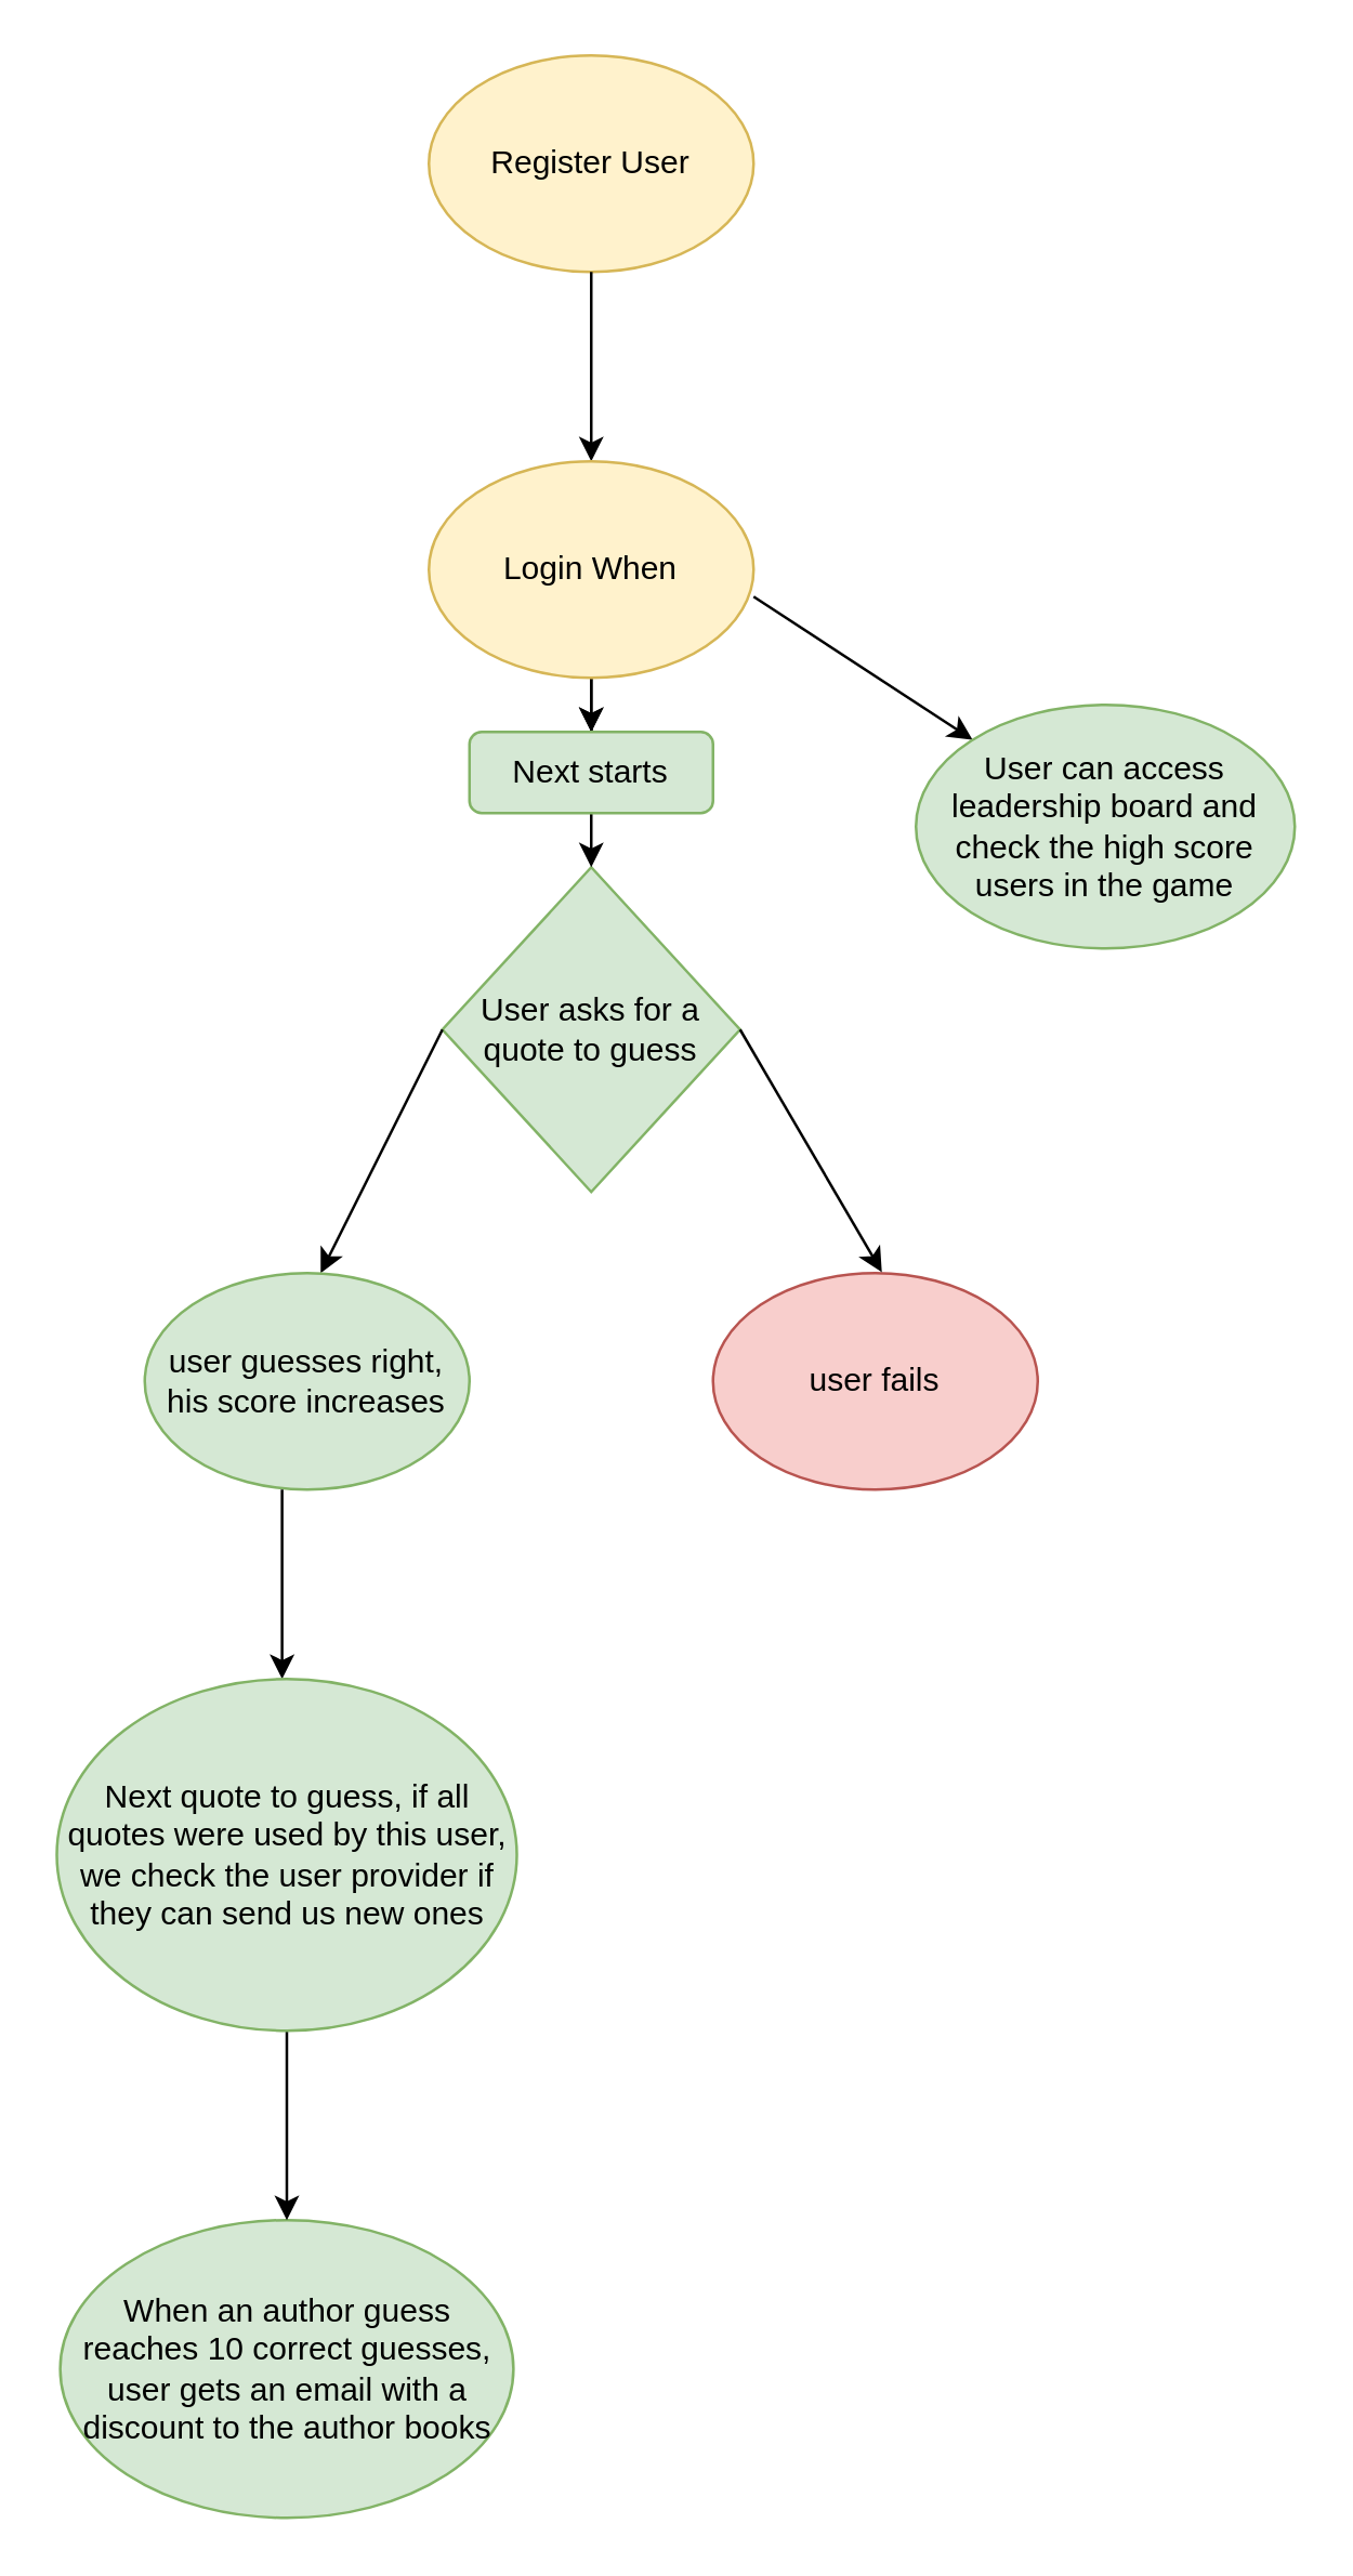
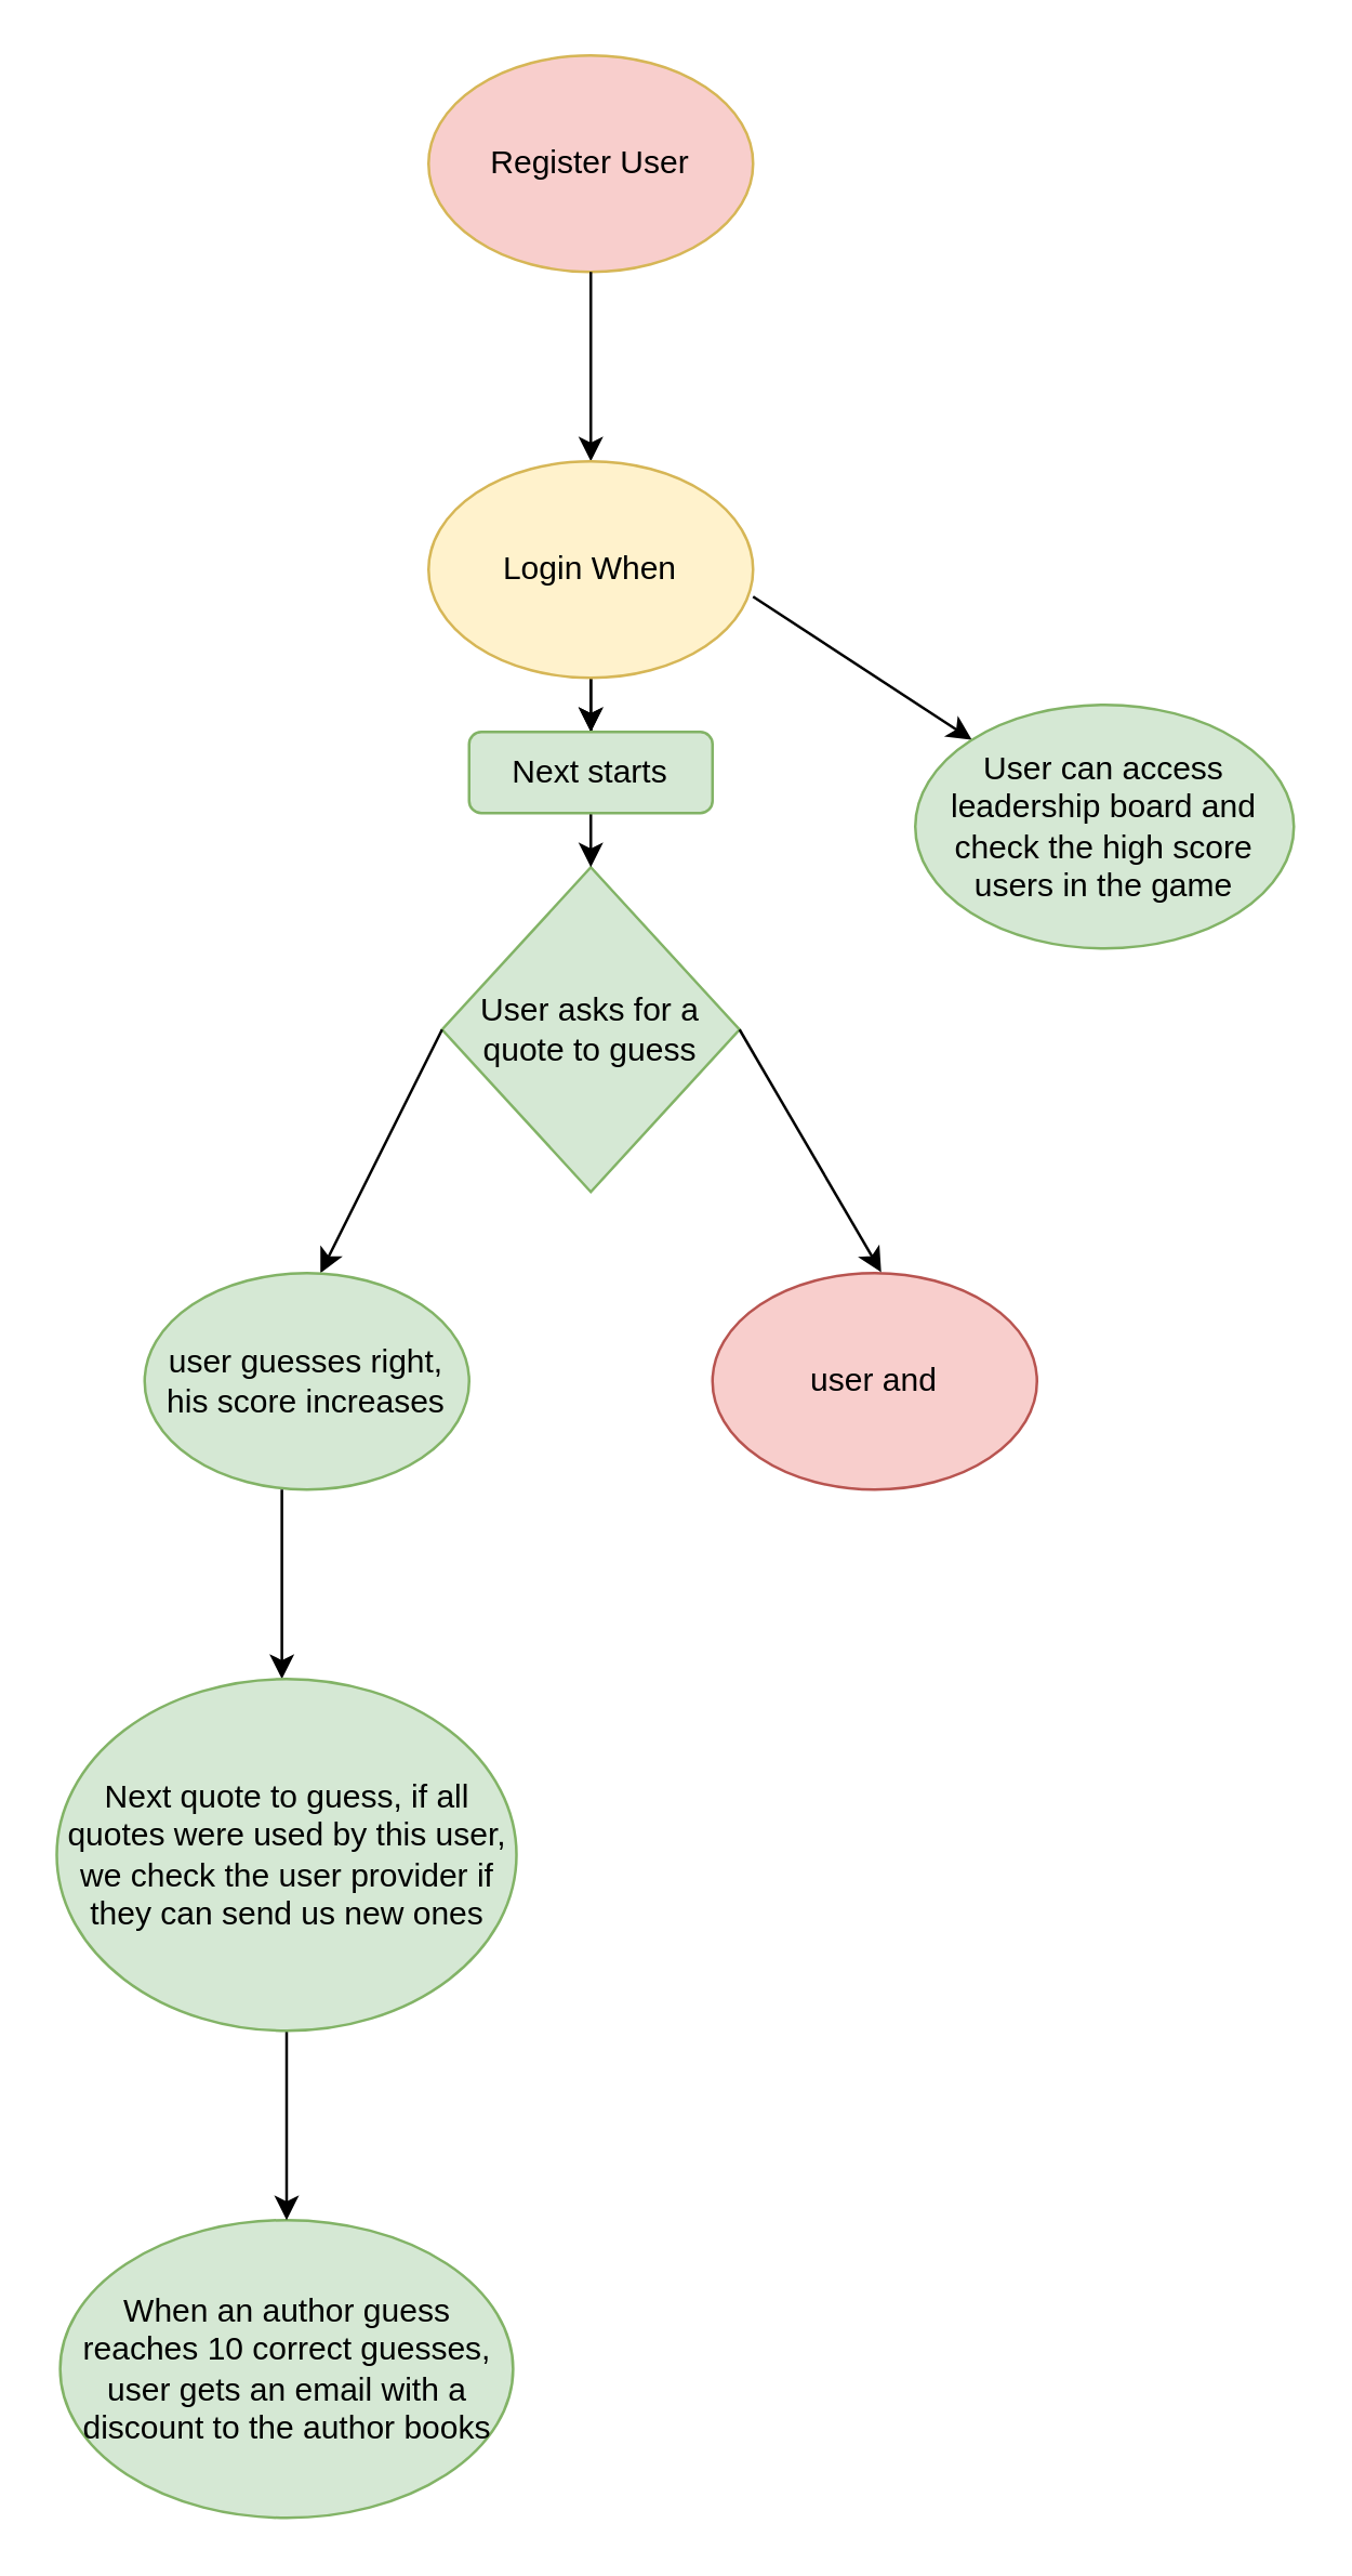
  <mxCell id="0" />
  <mxCell id="1" parent="0" />
- <mxCell id="2" value="Register User" style="ellipse;whiteSpace=wrap;html=1;fillColor=#fff2cc;strokeColor=#d6b656;" vertex="1" parent="1"><mxGeometry x="158" y="20" width="120" height="80" as="geometry" /></mxCell>
+ <mxCell id="2" value="Register User" style="ellipse;whiteSpace=wrap;html=1;fillColor=#f8cecc;strokeColor=#d6b656;" vertex="1" parent="1"><mxGeometry x="158" y="20" width="120" height="80" as="geometry" /></mxCell>
  <mxCell id="3" value="" style="endArrow=classic;html=1;rounded=0;" edge="1" parent="1"><mxGeometry width="50" height="50" relative="1" as="geometry"><mxPoint x="218" y="100" as="sourcePoint" /><mxPoint x="218" y="170" as="targetPoint" /></mxGeometry></mxCell>
  <mxCell id="4" value="" style="edgeStyle=orthogonalEdgeStyle;rounded=0;orthogonalLoop=1;jettySize=auto;html=1;" edge="1" parent="1" source="6" target="18"><mxGeometry relative="1" as="geometry" /></mxCell>
  <mxCell id="5" value="" style="edgeStyle=orthogonalEdgeStyle;rounded=0;orthogonalLoop=1;jettySize=auto;html=1;" edge="1" parent="1" source="6" target="18"><mxGeometry relative="1" as="geometry" /></mxCell>
  <mxCell id="6" value="Login When" style="ellipse;whiteSpace=wrap;html=1;fillColor=#fff2cc;strokeColor=#d6b656;" vertex="1" parent="1"><mxGeometry x="158" y="170" width="120" height="80" as="geometry" /></mxCell>
  <mxCell id="7" value="" style="endArrow=classic;html=1;rounded=0;" edge="1" parent="1" target="18"><mxGeometry width="50" height="50" relative="1" as="geometry"><mxPoint x="218" y="300" as="sourcePoint" /><mxPoint x="217.5" y="340" as="targetPoint" /></mxGeometry></mxCell>
  <mxCell id="8" value="User asks for a quote to guess" style="rhombus;whiteSpace=wrap;html=1;fillColor=#d5e8d4;strokeColor=#82b366;" vertex="1" parent="1"><mxGeometry x="163" y="320" width="110" height="120" as="geometry" /></mxCell>
  <mxCell id="9" value="" style="endArrow=classic;html=1;rounded=0;" edge="1" parent="1"><mxGeometry width="50" height="50" relative="1" as="geometry"><mxPoint x="163" y="380" as="sourcePoint" /><mxPoint x="118" y="470" as="targetPoint" /></mxGeometry></mxCell>
  <mxCell id="10" value="user guesses right, his score increases" style="ellipse;whiteSpace=wrap;html=1;fillColor=#d5e8d4;strokeColor=#82b366;" vertex="1" parent="1"><mxGeometry x="53" y="470" width="120" height="80" as="geometry" /></mxCell>
- <mxCell id="11" value="user fails" style="ellipse;whiteSpace=wrap;html=1;fillColor=#f8cecc;strokeColor=#b85450;" vertex="1" parent="1"><mxGeometry x="263" y="470" width="120" height="80" as="geometry" /></mxCell>
+ <mxCell id="11" value="user and" style="ellipse;whiteSpace=wrap;html=1;fillColor=#f8cecc;strokeColor=#b85450;" vertex="1" parent="1"><mxGeometry x="263" y="470" width="120" height="80" as="geometry" /></mxCell>
  <mxCell id="12" value="" style="endArrow=classic;html=1;rounded=0;" edge="1" parent="1"><mxGeometry width="50" height="50" relative="1" as="geometry"><mxPoint x="273" y="380" as="sourcePoint" /><mxPoint x="325.39" y="469.67" as="targetPoint" /></mxGeometry></mxCell>
  <mxCell id="13" value="" style="endArrow=classic;html=1;rounded=0;" edge="1" parent="1"><mxGeometry width="50" height="50" relative="1" as="geometry"><mxPoint x="103.75" y="550" as="sourcePoint" /><mxPoint x="103.75" y="620" as="targetPoint" /></mxGeometry></mxCell>
  <mxCell id="14" value="When an author guess reaches 10 correct guesses, user gets an email with a discount to the author books" style="ellipse;whiteSpace=wrap;html=1;fillColor=#d5e8d4;strokeColor=#82b366;" vertex="1" parent="1"><mxGeometry x="21.75" y="820" width="167.5" height="110" as="geometry" /></mxCell>
  <mxCell id="15" value="" style="edgeStyle=orthogonalEdgeStyle;rounded=0;orthogonalLoop=1;jettySize=auto;html=1;" edge="1" parent="1" source="16" target="14"><mxGeometry relative="1" as="geometry" /></mxCell>
  <mxCell id="16" value="Next quote to guess, if all quotes were used by this user, we check the user provider if they can send us new ones" style="ellipse;whiteSpace=wrap;html=1;fillColor=#d5e8d4;strokeColor=#82b366;" vertex="1" parent="1"><mxGeometry x="20.5" y="620" width="170" height="130" as="geometry" /></mxCell>
  <mxCell id="17" value="" style="edgeStyle=orthogonalEdgeStyle;rounded=0;orthogonalLoop=1;jettySize=auto;html=1;" edge="1" parent="1" source="18"><mxGeometry relative="1" as="geometry"><mxPoint x="218" y="320" as="targetPoint" /></mxGeometry></mxCell>
  <mxCell id="18" value="Next starts" style="rounded=1;whiteSpace=wrap;html=1;fillColor=#d5e8d4;strokeColor=#82b366;" vertex="1" parent="1"><mxGeometry x="173" y="270" width="90" height="30" as="geometry" /></mxCell>
  <mxCell id="19" value="" style="endArrow=classic;html=1;rounded=0;" edge="1" parent="1" target="20"><mxGeometry width="50" height="50" relative="1" as="geometry"><mxPoint x="278" y="220" as="sourcePoint" /><mxPoint x="398" y="300" as="targetPoint" /></mxGeometry></mxCell>
  <mxCell id="20" value="User can access leadership board and check the high score users in the game" style="ellipse;whiteSpace=wrap;html=1;fillColor=#d5e8d4;strokeColor=#82b366;" vertex="1" parent="1"><mxGeometry x="338" y="260" width="140" height="90" as="geometry" /></mxCell>
